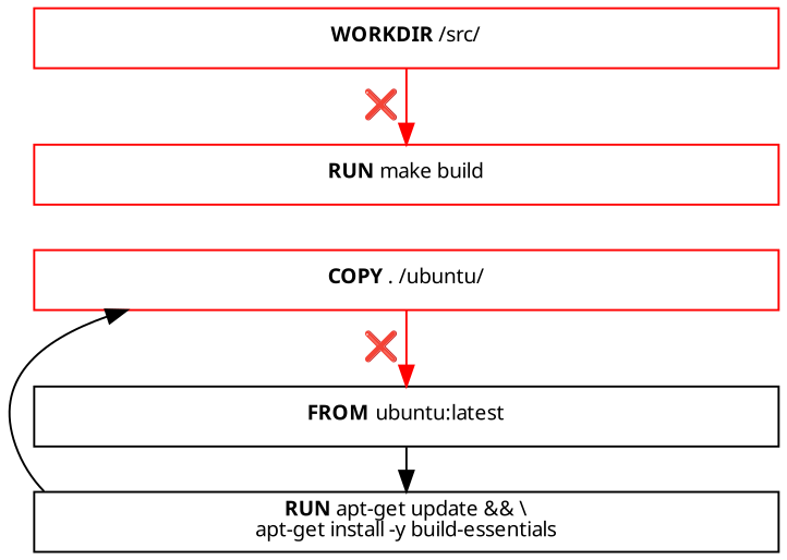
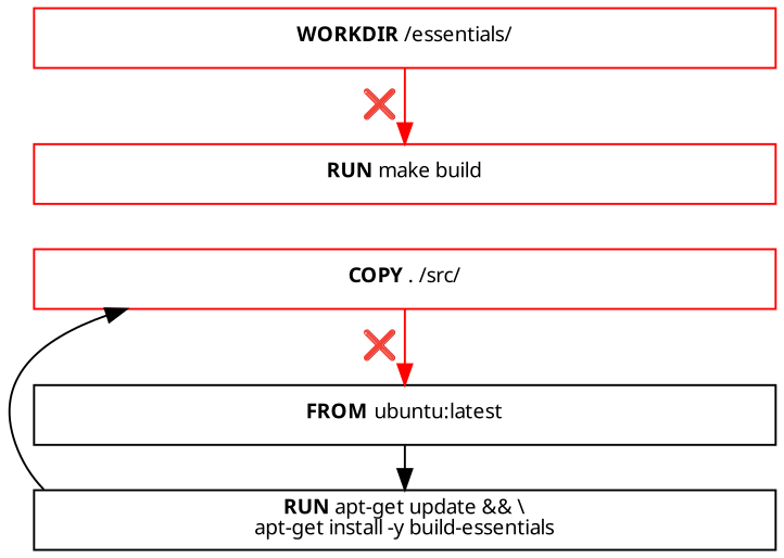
  digraph {
    fontname="Noto Sans"
    nodesep=0.3
    rankdir=LR
    node [fontname="Noto Sans" fontsize=10 shape=rect color=red]
    edge [fontname="Noto Sans" minlen=0]
    n1 [height=0.4 label=<<B>FROM </B>ubuntu:latest> width=5 color=""]
    n2 [height=0.4 label=<<B>RUN </B>apt-get update &amp;&amp; \\<br/>apt-get install -y build-essentials> width=5 color=""]
-   n3 [height=0.4 label=<<B>COPY </B>. /ubuntu/> width=5]
-   n4 [height=0.4 label=<<B>WORKDIR </B>/src/> width=5]
+   n3 [height=0.4 label=<<B>COPY </B>. /src/> width=5]
+   n4 [height=0.4 label=<<B>WORKDIR </B>/essentials/> width=5]
    n5 [height=0.4 label=<<B>RUN </B>make build> width=5]
    n1 -> n2
    n2 -> n3
    n3 -> n1 [color=red label=" ❌  "]
    n4 -> n5 [color=red label=" ❌  "]
  }
